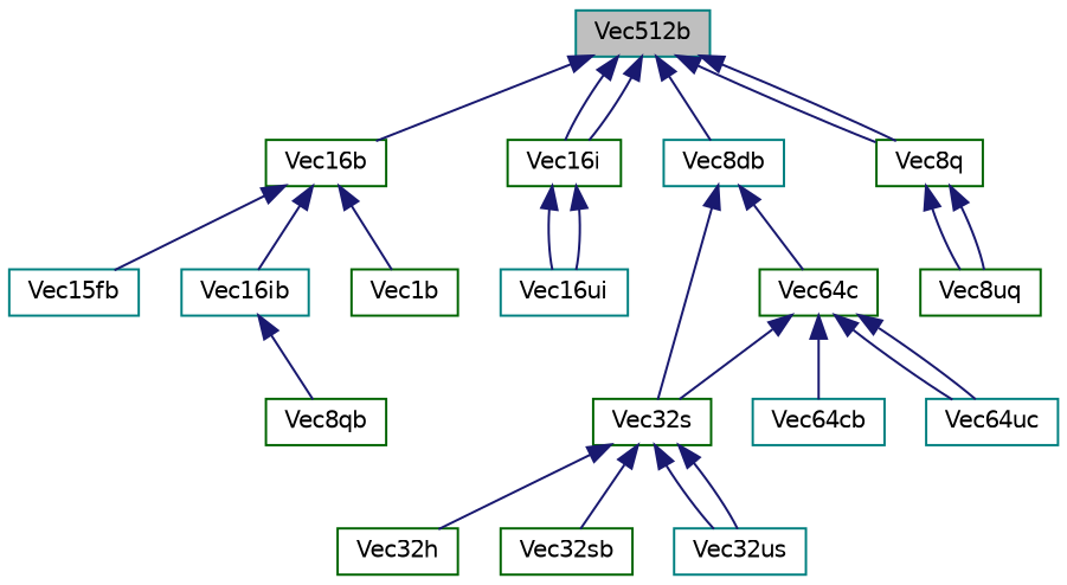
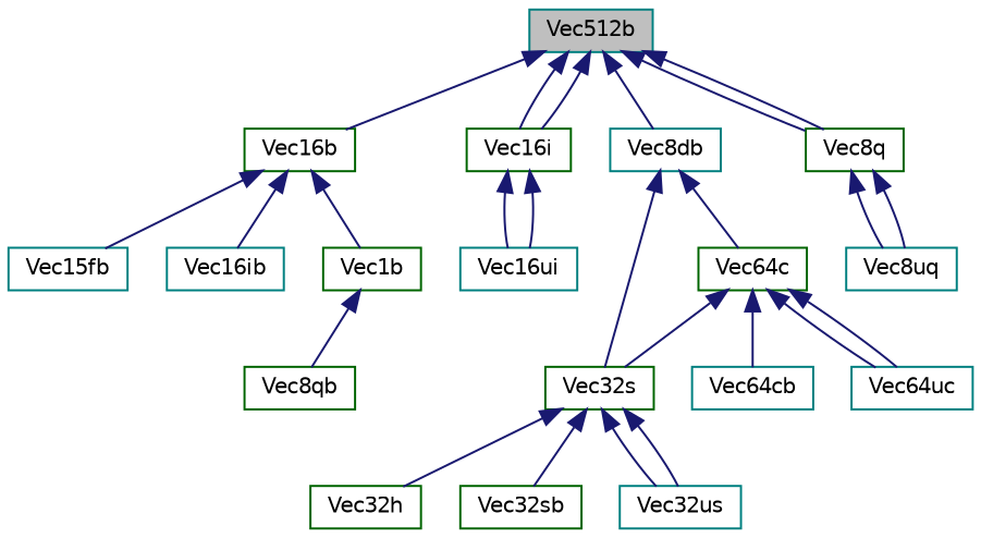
  digraph {
    node [color=darkgreen fillcolor=white fontname=Helvetica fontsize=10 shape=record style=filled]
    edge [color=midnightblue dir=back fontname=Helvetica fontsize=10 labelfontname=Helvetica labelfontsize=10 style=solid]
    n1 [color=teal fillcolor=grey75 fontcolor=black height=0.2 label=Vec512b width=0.4]
    n2 [height=0.2 label=Vec16b width=0.4]
    n3 [height=0.2 label=Vec16i width=0.4]
    n4 [color=teal height=0.2 label=Vec8db width=0.4]
    n5 [height=0.2 label=Vec8q width=0.4]
    n6 [color=teal height=0.2 label=Vec15fb width=0.4]
    n7 [color=teal height=0.2 label=Vec16ib width=0.4]
    n8 [height=0.2 label=Vec1b width=0.4]
    n9 [color=teal height=0.2 label=Vec16ui width=0.4]
    n10 [height=0.2 label=Vec32s width=0.4]
    n11 [height=0.2 label=Vec32h width=0.4]
    n12 [height=0.2 label=Vec32sb width=0.4]
    n13 [color=teal height=0.2 label=Vec32us width=0.4]
    n14 [height=0.2 label=Vec64c width=0.4]
    n15 [color=teal height=0.2 label=Vec64cb width=0.4]
    n16 [color=teal height=0.2 label=Vec64uc width=0.4]
-   n17 [height=0.2 label=Vec8uq width=0.4]
+   n17 [color=teal height=0.2 label=Vec8uq width=0.4]
    n18 [height=0.2 label=Vec8qb width=0.4]
    n1 -> n2
    n1 -> n3
    n1 -> n3
    n1 -> n4
    n1 -> n5
    n1 -> n5
    n2 -> n6
    n2 -> n7
    n2 -> n8
    n3 -> n9
    n3 -> n9
    n4 -> n10
    n4 -> n14
    n5 -> n17
    n5 -> n17
-   n7 -> n18
+   n8 -> n18
    n10 -> n11
    n10 -> n12
    n10 -> n13
    n10 -> n13
    n14 -> n10
    n14 -> n15
    n14 -> n16
    n14 -> n16
  }
